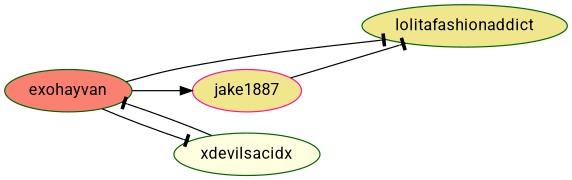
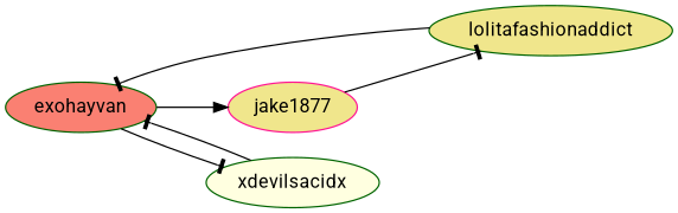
  digraph {
    fontname=Roboto
    rankdir=LR
    node [color=darkgreen fillcolor=khaki fontname=Roboto shape=ellipse style=filled]
    edge [arrowhead=tee fontname=Roboto]
    exohayvan [fillcolor=salmon]
    lolitafashionaddict
-   jake1887 [color=deeppink]
+   jake1887 [color=deeppink label=jake1877]
    xdevilsacidx [fillcolor=lightyellow]
-   exohayvan -> lolitafashionaddict
+   lolitafashionaddict -> exohayvan
    exohayvan -> jake1887 [arrowhead=normal]
    exohayvan -> xdevilsacidx
    jake1887 -> lolitafashionaddict
    xdevilsacidx -> exohayvan
  }
